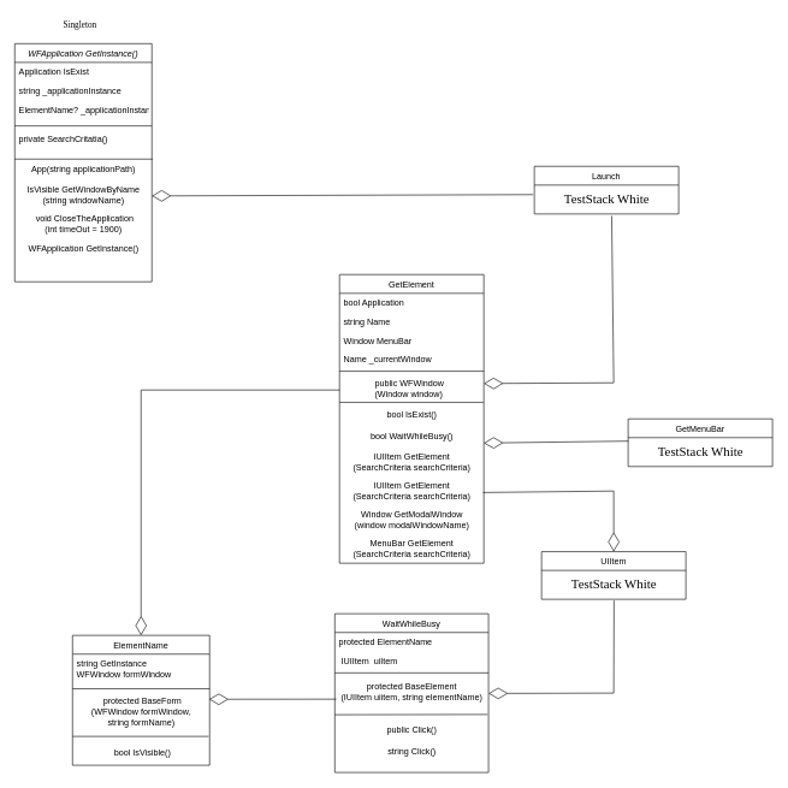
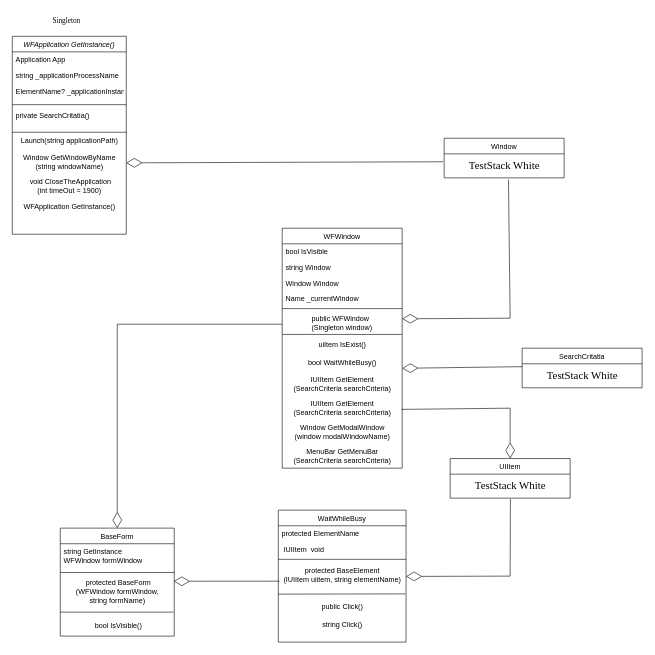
  <mxCell id="0" />
  <mxCell id="1" parent="0" />
  <mxCell id="2" value="WFApplication GetInstance()" style="swimlane;fontStyle=2;align=center;verticalAlign=top;childLayout=stackLayout;horizontal=1;startSize=26;horizontalStack=0;resizeParent=1;resizeLast=0;collapsible=1;marginBottom=0;rounded=0;shadow=0;strokeWidth=1;" parent="1" vertex="1"><mxGeometry x="20" y="60" width="190" height="330" as="geometry"><mxRectangle x="230" y="140" width="160" height="26" as="alternateBounds" /></mxGeometry></mxCell>
- <mxCell id="3" value="Application IsExist" style="text;align=left;verticalAlign=top;spacingLeft=4;spacingRight=4;overflow=hidden;rotatable=0;points=[[0,0.5],[1,0.5]];portConstraint=eastwest;" parent="2" vertex="1"><mxGeometry y="26" width="190" height="26" as="geometry" /></mxCell>
- <mxCell id="4" value="string _applicationInstance" style="text;align=left;verticalAlign=top;spacingLeft=4;spacingRight=4;overflow=hidden;rotatable=0;points=[[0,0.5],[1,0.5]];portConstraint=eastwest;rounded=0;shadow=0;html=0;" parent="2" vertex="1"><mxGeometry y="52" width="190" height="26" as="geometry" /></mxCell>
+ <mxCell id="3" value="Application App" style="text;align=left;verticalAlign=top;spacingLeft=4;spacingRight=4;overflow=hidden;rotatable=0;points=[[0,0.5],[1,0.5]];portConstraint=eastwest;" parent="2" vertex="1"><mxGeometry y="26" width="190" height="26" as="geometry" /></mxCell>
+ <mxCell id="4" value="string _applicationProcessName" style="text;align=left;verticalAlign=top;spacingLeft=4;spacingRight=4;overflow=hidden;rotatable=0;points=[[0,0.5],[1,0.5]];portConstraint=eastwest;rounded=0;shadow=0;html=0;" parent="2" vertex="1"><mxGeometry y="52" width="190" height="26" as="geometry" /></mxCell>
  <mxCell id="5" value="ElementName? _applicationInstance" style="text;align=left;verticalAlign=top;spacingLeft=4;spacingRight=4;overflow=hidden;rotatable=0;points=[[0,0.5],[1,0.5]];portConstraint=eastwest;rounded=0;shadow=0;html=0;" parent="2" vertex="1"><mxGeometry y="78" width="190" height="32" as="geometry" /></mxCell>
  <mxCell id="6" value="" style="line;html=1;strokeWidth=1;align=left;verticalAlign=middle;spacingTop=-1;spacingLeft=3;spacingRight=3;rotatable=0;labelPosition=right;points=[];portConstraint=eastwest;" parent="2" vertex="1"><mxGeometry y="110" width="190" height="8" as="geometry" /></mxCell>
  <mxCell id="7" value="private SearchCritatia()" style="text;align=left;verticalAlign=top;spacingLeft=4;spacingRight=4;overflow=hidden;rotatable=0;points=[[0,0.5],[1,0.5]];portConstraint=eastwest;" parent="2" vertex="1"><mxGeometry y="118" width="190" height="42" as="geometry" /></mxCell>
  <mxCell id="8" value="" style="endArrow=none;html=1;rounded=0;entryX=-0.014;entryY=0.109;entryDx=0;entryDy=0;entryPerimeter=0;" parent="2" edge="1"><mxGeometry width="50" height="50" relative="1" as="geometry"><mxPoint x="191" y="160" as="sourcePoint" /><mxPoint x="-1.137e-13" y="160" as="targetPoint" /></mxGeometry></mxCell>
- <mxCell id="9" value="App(string applicationPath)" style="text;html=1;align=center;verticalAlign=middle;resizable=0;points=[];autosize=1;strokeColor=none;fillColor=none;" parent="2" vertex="1"><mxGeometry y="160" width="190" height="30" as="geometry" /></mxCell>
- <mxCell id="10" value="IsVisible GetWindowByName&lt;br&gt;(string windowName)" style="text;html=1;align=center;verticalAlign=middle;resizable=0;points=[];autosize=1;strokeColor=none;fillColor=none;" parent="2" vertex="1"><mxGeometry y="190" width="190" height="40" as="geometry" /></mxCell>
+ <mxCell id="9" value="Launch(string applicationPath)" style="text;html=1;align=center;verticalAlign=middle;resizable=0;points=[];autosize=1;strokeColor=none;fillColor=none;" parent="2" vertex="1"><mxGeometry y="160" width="190" height="30" as="geometry" /></mxCell>
+ <mxCell id="10" value="Window GetWindowByName&lt;br&gt;(string windowName)" style="text;html=1;align=center;verticalAlign=middle;resizable=0;points=[];autosize=1;strokeColor=none;fillColor=none;" parent="2" vertex="1"><mxGeometry y="190" width="190" height="40" as="geometry" /></mxCell>
  <mxCell id="11" value="&amp;nbsp;void CloseTheApplication&lt;br&gt;(int timeOut = 1900)" style="text;html=1;align=center;verticalAlign=middle;resizable=0;points=[];autosize=1;strokeColor=none;fillColor=none;" parent="2" vertex="1"><mxGeometry y="230" width="190" height="40" as="geometry" /></mxCell>
  <mxCell id="12" value="WFApplication GetInstance()" style="text;html=1;align=center;verticalAlign=middle;resizable=0;points=[];autosize=1;strokeColor=none;fillColor=none;" parent="2" vertex="1"><mxGeometry y="270" width="190" height="30" as="geometry" /></mxCell>
  <mxCell id="13" value="WaitWhileBusy" style="swimlane;fontStyle=0;align=center;verticalAlign=top;childLayout=stackLayout;horizontal=1;startSize=26;horizontalStack=0;resizeParent=1;resizeLast=0;collapsible=1;marginBottom=0;rounded=0;shadow=0;strokeWidth=1;" parent="1" vertex="1"><mxGeometry x="463.5" y="850" width="213" height="220" as="geometry"><mxRectangle x="130" y="380" width="160" height="26" as="alternateBounds" /></mxGeometry></mxCell>
  <mxCell id="14" value="protected ElementName" style="text;align=left;verticalAlign=top;spacingLeft=4;spacingRight=4;overflow=hidden;rotatable=0;points=[[0,0.5],[1,0.5]];portConstraint=eastwest;" parent="13" vertex="1"><mxGeometry y="26" width="213" height="26" as="geometry" /></mxCell>
- <mxCell id="15" value=" IUIItem  uiItem" style="text;align=left;verticalAlign=top;spacingLeft=4;spacingRight=4;overflow=hidden;rotatable=0;points=[[0,0.5],[1,0.5]];portConstraint=eastwest;rounded=0;shadow=0;html=0;" parent="13" vertex="1"><mxGeometry y="52" width="213" height="26" as="geometry" /></mxCell>
+ <mxCell id="15" value=" IUIItem  void" style="text;align=left;verticalAlign=top;spacingLeft=4;spacingRight=4;overflow=hidden;rotatable=0;points=[[0,0.5],[1,0.5]];portConstraint=eastwest;rounded=0;shadow=0;html=0;" parent="13" vertex="1"><mxGeometry y="52" width="213" height="26" as="geometry" /></mxCell>
  <mxCell id="16" value="" style="line;html=1;strokeWidth=1;align=left;verticalAlign=middle;spacingTop=-1;spacingLeft=3;spacingRight=3;rotatable=0;labelPosition=right;points=[];portConstraint=eastwest;" parent="13" vertex="1"><mxGeometry y="78" width="213" height="8" as="geometry" /></mxCell>
  <mxCell id="17" value="&lt;div&gt;protected BaseElement&lt;/div&gt;&lt;div&gt;(IUIItem uiitem, string elementName)&lt;/div&gt;&lt;div&gt;&lt;br&gt;&lt;/div&gt;" style="text;html=1;align=center;verticalAlign=middle;resizable=0;points=[];autosize=1;strokeColor=none;fillColor=none;" parent="13" vertex="1"><mxGeometry y="86" width="213" height="60" as="geometry" /></mxCell>
  <mxCell id="18" value="" style="endArrow=none;html=1;rounded=0;entryX=0.001;entryY=-0.097;entryDx=0;entryDy=0;entryPerimeter=0;exitX=0.994;exitY=0.894;exitDx=0;exitDy=0;exitPerimeter=0;" parent="13" source="17" edge="1"><mxGeometry width="50" height="50" relative="1" as="geometry"><mxPoint x="199" y="140" as="sourcePoint" /><mxPoint y="140" as="targetPoint" /></mxGeometry></mxCell>
  <mxCell id="19" value="public Click()" style="text;html=1;align=center;verticalAlign=middle;resizable=0;points=[];autosize=1;strokeColor=none;fillColor=none;" parent="13" vertex="1"><mxGeometry y="146" width="213" height="30" as="geometry" /></mxCell>
  <mxCell id="20" value="string Click()" style="text;html=1;align=center;verticalAlign=middle;resizable=0;points=[];autosize=1;strokeColor=none;fillColor=none;" parent="13" vertex="1"><mxGeometry y="176" width="213" height="30" as="geometry" /></mxCell>
- <mxCell id="21" value="ElementName" style="swimlane;fontStyle=0;align=center;verticalAlign=top;childLayout=stackLayout;horizontal=1;startSize=26;horizontalStack=0;resizeParent=1;resizeLast=0;collapsible=1;marginBottom=0;rounded=0;shadow=0;strokeWidth=1;" parent="1" vertex="1"><mxGeometry x="100" y="880" width="190" height="180" as="geometry"><mxRectangle x="340" y="380" width="170" height="26" as="alternateBounds" /></mxGeometry></mxCell>
+ <mxCell id="21" value="BaseForm" style="swimlane;fontStyle=0;align=center;verticalAlign=top;childLayout=stackLayout;horizontal=1;startSize=26;horizontalStack=0;resizeParent=1;resizeLast=0;collapsible=1;marginBottom=0;rounded=0;shadow=0;strokeWidth=1;" parent="1" vertex="1"><mxGeometry x="100" y="880" width="190" height="180" as="geometry"><mxRectangle x="340" y="380" width="170" height="26" as="alternateBounds" /></mxGeometry></mxCell>
  <mxCell id="22" value="string GetInstance&#10;WFWindow formWindow&#10;" style="text;align=left;verticalAlign=top;spacingLeft=4;spacingRight=4;overflow=hidden;rotatable=0;points=[[0,0.5],[1,0.5]];portConstraint=eastwest;" parent="21" vertex="1"><mxGeometry y="26" width="190" height="44" as="geometry" /></mxCell>
  <mxCell id="23" value="" style="line;html=1;strokeWidth=1;align=left;verticalAlign=middle;spacingTop=-1;spacingLeft=3;spacingRight=3;rotatable=0;labelPosition=right;points=[];portConstraint=eastwest;" parent="21" vertex="1"><mxGeometry y="70" width="190" height="8" as="geometry" /></mxCell>
  <mxCell id="24" value="&lt;div&gt;&amp;nbsp;protected BaseForm&lt;/div&gt;&lt;div&gt;(WFWindow formWindow,&lt;/div&gt;&lt;div&gt;&amp;nbsp;string formName)&amp;nbsp;&lt;/div&gt;&lt;div&gt;&amp;nbsp; &amp;nbsp; &amp;nbsp;&lt;/div&gt;" style="text;html=1;align=center;verticalAlign=middle;resizable=0;points=[];autosize=1;strokeColor=none;fillColor=none;" parent="21" vertex="1"><mxGeometry y="78" width="190" height="70" as="geometry" /></mxCell>
  <mxCell id="25" value="" style="endArrow=none;html=1;rounded=0;entryX=0.001;entryY=-0.097;entryDx=0;entryDy=0;entryPerimeter=0;exitX=0.993;exitY=0.886;exitDx=0;exitDy=0;exitPerimeter=0;" parent="21" source="24" edge="1"><mxGeometry width="50" height="50" relative="1" as="geometry"><mxPoint x="160" y="140" as="sourcePoint" /><mxPoint y="140" as="targetPoint" /></mxGeometry></mxCell>
  <mxCell id="26" value="&amp;nbsp;bool IsVisible()" style="text;html=1;align=center;verticalAlign=middle;resizable=0;points=[];autosize=1;strokeColor=none;fillColor=none;" parent="21" vertex="1"><mxGeometry y="148" width="190" height="30" as="geometry" /></mxCell>
- <mxCell id="27" value="GetElement" style="swimlane;fontStyle=0;align=center;verticalAlign=top;childLayout=stackLayout;horizontal=1;startSize=26;horizontalStack=0;resizeParent=1;resizeLast=0;collapsible=1;marginBottom=0;rounded=0;shadow=0;strokeWidth=1;" parent="1" vertex="1"><mxGeometry x="470" y="380" width="200" height="400" as="geometry"><mxRectangle x="550" y="140" width="160" height="26" as="alternateBounds" /></mxGeometry></mxCell>
- <mxCell id="28" value="bool Application" style="text;align=left;verticalAlign=top;spacingLeft=4;spacingRight=4;overflow=hidden;rotatable=0;points=[[0,0.5],[1,0.5]];portConstraint=eastwest;" parent="27" vertex="1"><mxGeometry y="26" width="200" height="26" as="geometry" /></mxCell>
- <mxCell id="29" value="string Name" style="text;align=left;verticalAlign=top;spacingLeft=4;spacingRight=4;overflow=hidden;rotatable=0;points=[[0,0.5],[1,0.5]];portConstraint=eastwest;rounded=0;shadow=0;html=0;" parent="27" vertex="1"><mxGeometry y="52" width="200" height="26" as="geometry" /></mxCell>
- <mxCell id="30" value="Window MenuBar" style="text;align=left;verticalAlign=top;spacingLeft=4;spacingRight=4;overflow=hidden;rotatable=0;points=[[0,0.5],[1,0.5]];portConstraint=eastwest;rounded=0;shadow=0;html=0;" parent="27" vertex="1"><mxGeometry y="78" width="200" height="26" as="geometry" /></mxCell>
+ <mxCell id="27" value="WFWindow" style="swimlane;fontStyle=0;align=center;verticalAlign=top;childLayout=stackLayout;horizontal=1;startSize=26;horizontalStack=0;resizeParent=1;resizeLast=0;collapsible=1;marginBottom=0;rounded=0;shadow=0;strokeWidth=1;" parent="1" vertex="1"><mxGeometry x="470" y="380" width="200" height="400" as="geometry"><mxRectangle x="550" y="140" width="160" height="26" as="alternateBounds" /></mxGeometry></mxCell>
+ <mxCell id="28" value="bool IsVisible" style="text;align=left;verticalAlign=top;spacingLeft=4;spacingRight=4;overflow=hidden;rotatable=0;points=[[0,0.5],[1,0.5]];portConstraint=eastwest;" parent="27" vertex="1"><mxGeometry y="26" width="200" height="26" as="geometry" /></mxCell>
+ <mxCell id="29" value="string Window" style="text;align=left;verticalAlign=top;spacingLeft=4;spacingRight=4;overflow=hidden;rotatable=0;points=[[0,0.5],[1,0.5]];portConstraint=eastwest;rounded=0;shadow=0;html=0;" parent="27" vertex="1"><mxGeometry y="52" width="200" height="26" as="geometry" /></mxCell>
+ <mxCell id="30" value="Window Window" style="text;align=left;verticalAlign=top;spacingLeft=4;spacingRight=4;overflow=hidden;rotatable=0;points=[[0,0.5],[1,0.5]];portConstraint=eastwest;rounded=0;shadow=0;html=0;" parent="27" vertex="1"><mxGeometry y="78" width="200" height="26" as="geometry" /></mxCell>
  <mxCell id="31" value="Name _currentWindow" style="text;align=left;verticalAlign=top;spacingLeft=4;spacingRight=4;overflow=hidden;rotatable=0;points=[[0,0.5],[1,0.5]];portConstraint=eastwest;rounded=0;shadow=0;html=0;" parent="27" vertex="1"><mxGeometry y="104" width="200" height="26" as="geometry" /></mxCell>
  <mxCell id="32" value="" style="line;html=1;strokeWidth=1;align=left;verticalAlign=middle;spacingTop=-1;spacingLeft=3;spacingRight=3;rotatable=0;labelPosition=right;points=[];portConstraint=eastwest;" parent="27" vertex="1"><mxGeometry y="130" width="200" height="8" as="geometry" /></mxCell>
- <mxCell id="33" value="             public WFWindow&#10;             (Window window)" style="text;align=left;verticalAlign=top;spacingLeft=4;spacingRight=4;overflow=hidden;rotatable=0;points=[[0,0.5],[1,0.5]];portConstraint=eastwest;" parent="27" vertex="1"><mxGeometry y="138" width="200" height="42" as="geometry" /></mxCell>
- <mxCell id="34" value="bool IsExist()" style="text;html=1;align=center;verticalAlign=middle;resizable=0;points=[];autosize=1;strokeColor=none;fillColor=none;" parent="27" vertex="1"><mxGeometry y="180" width="200" height="30" as="geometry" /></mxCell>
+ <mxCell id="33" value="             public WFWindow&#10;             (Singleton window)" style="text;align=left;verticalAlign=top;spacingLeft=4;spacingRight=4;overflow=hidden;rotatable=0;points=[[0,0.5],[1,0.5]];portConstraint=eastwest;" parent="27" vertex="1"><mxGeometry y="138" width="200" height="42" as="geometry" /></mxCell>
+ <mxCell id="34" value="uiItem IsExist()" style="text;html=1;align=center;verticalAlign=middle;resizable=0;points=[];autosize=1;strokeColor=none;fillColor=none;" parent="27" vertex="1"><mxGeometry y="180" width="200" height="30" as="geometry" /></mxCell>
  <mxCell id="35" value="bool WaitWhileBusy()" style="text;html=1;align=center;verticalAlign=middle;resizable=0;points=[];autosize=1;strokeColor=none;fillColor=none;" parent="27" vertex="1"><mxGeometry y="210" width="200" height="30" as="geometry" /></mxCell>
  <mxCell id="36" value="IUIItem GetElement&lt;br&gt;(SearchCriteria searchCriteria)" style="text;html=1;align=center;verticalAlign=middle;resizable=0;points=[];autosize=1;strokeColor=none;fillColor=none;" parent="27" vertex="1"><mxGeometry y="240" width="200" height="40" as="geometry" /></mxCell>
  <mxCell id="37" value="IUIItem GetElement&lt;br&gt;(SearchCriteria searchCriteria)" style="text;html=1;align=center;verticalAlign=middle;resizable=0;points=[];autosize=1;strokeColor=none;fillColor=none;" parent="27" vertex="1"><mxGeometry y="280" width="200" height="40" as="geometry" /></mxCell>
  <mxCell id="38" value="Window GetModalWindow&lt;br&gt;(window modalWindowName)" style="text;html=1;align=center;verticalAlign=middle;resizable=0;points=[];autosize=1;strokeColor=none;fillColor=none;" parent="27" vertex="1"><mxGeometry y="320" width="200" height="40" as="geometry" /></mxCell>
- <mxCell id="39" value="MenuBar GetElement&lt;br&gt;(SearchCriteria searchCriteria)" style="text;html=1;align=center;verticalAlign=middle;resizable=0;points=[];autosize=1;strokeColor=none;fillColor=none;" parent="27" vertex="1"><mxGeometry y="360" width="200" height="40" as="geometry" /></mxCell>
+ <mxCell id="39" value="MenuBar GetMenuBar&lt;br&gt;(SearchCriteria searchCriteria)" style="text;html=1;align=center;verticalAlign=middle;resizable=0;points=[];autosize=1;strokeColor=none;fillColor=none;" parent="27" vertex="1"><mxGeometry y="360" width="200" height="40" as="geometry" /></mxCell>
  <mxCell id="40" value="" style="endArrow=none;html=1;rounded=0;entryX=0.001;entryY=-0.097;entryDx=0;entryDy=0;entryPerimeter=0;exitX=0.997;exitY=-0.097;exitDx=0;exitDy=0;exitPerimeter=0;" parent="27" source="34" target="34" edge="1"><mxGeometry width="50" height="50" relative="1" as="geometry"><mxPoint x="-130" y="220" as="sourcePoint" /><mxPoint x="-80" y="170" as="targetPoint" /></mxGeometry></mxCell>
  <mxCell id="41" value="&lt;font face=&quot;Times New Roman&quot;&gt;Singleton&lt;/font&gt;" style="text;html=1;align=center;verticalAlign=middle;resizable=0;points=[];autosize=1;strokeColor=none;fillColor=none;" parent="1" vertex="1"><mxGeometry x="75" y="20" width="70" height="30" as="geometry" /></mxCell>
- <mxCell id="42" value="Launch" style="swimlane;fontStyle=0;align=center;verticalAlign=top;childLayout=stackLayout;horizontal=1;startSize=26;horizontalStack=0;resizeParent=1;resizeLast=0;collapsible=1;marginBottom=0;rounded=0;shadow=0;strokeWidth=1;" parent="1" vertex="1"><mxGeometry x="740" y="230" width="200" height="66" as="geometry"><mxRectangle x="550" y="140" width="160" height="26" as="alternateBounds" /></mxGeometry></mxCell>
+ <mxCell id="42" value="Window" style="swimlane;fontStyle=0;align=center;verticalAlign=top;childLayout=stackLayout;horizontal=1;startSize=26;horizontalStack=0;resizeParent=1;resizeLast=0;collapsible=1;marginBottom=0;rounded=0;shadow=0;strokeWidth=1;" parent="1" vertex="1"><mxGeometry x="740" y="230" width="200" height="66" as="geometry"><mxRectangle x="550" y="140" width="160" height="26" as="alternateBounds" /></mxGeometry></mxCell>
  <mxCell id="43" value="&lt;font face=&quot;Georgia&quot; style=&quot;font-size: 18px;&quot;&gt;TestStack White&lt;/font&gt;" style="text;html=1;align=center;verticalAlign=middle;resizable=0;points=[];autosize=1;strokeColor=none;fillColor=none;" parent="42" vertex="1"><mxGeometry y="26" width="200" height="40" as="geometry" /></mxCell>
- <mxCell id="44" value="GetMenuBar" style="swimlane;fontStyle=0;align=center;verticalAlign=top;childLayout=stackLayout;horizontal=1;startSize=26;horizontalStack=0;resizeParent=1;resizeLast=0;collapsible=1;marginBottom=0;rounded=0;shadow=0;strokeWidth=1;" parent="1" vertex="1"><mxGeometry x="870" y="580" width="200" height="66" as="geometry"><mxRectangle x="550" y="140" width="160" height="26" as="alternateBounds" /></mxGeometry></mxCell>
+ <mxCell id="44" value="SearchCritatia" style="swimlane;fontStyle=0;align=center;verticalAlign=top;childLayout=stackLayout;horizontal=1;startSize=26;horizontalStack=0;resizeParent=1;resizeLast=0;collapsible=1;marginBottom=0;rounded=0;shadow=0;strokeWidth=1;" parent="1" vertex="1"><mxGeometry x="870" y="580" width="200" height="66" as="geometry"><mxRectangle x="550" y="140" width="160" height="26" as="alternateBounds" /></mxGeometry></mxCell>
  <mxCell id="45" value="&lt;font face=&quot;Georgia&quot; style=&quot;font-size: 18px;&quot;&gt;TestStack White&lt;/font&gt;" style="text;html=1;align=center;verticalAlign=middle;resizable=0;points=[];autosize=1;strokeColor=none;fillColor=none;" parent="44" vertex="1"><mxGeometry y="26" width="200" height="40" as="geometry" /></mxCell>
  <mxCell id="46" value="UIItem" style="swimlane;fontStyle=0;align=center;verticalAlign=top;childLayout=stackLayout;horizontal=1;startSize=26;horizontalStack=0;resizeParent=1;resizeLast=0;collapsible=1;marginBottom=0;rounded=0;shadow=0;strokeWidth=1;" parent="1" vertex="1"><mxGeometry x="750" y="764" width="200" height="66" as="geometry"><mxRectangle x="550" y="140" width="160" height="26" as="alternateBounds" /></mxGeometry></mxCell>
  <mxCell id="47" value="&lt;font face=&quot;Georgia&quot; style=&quot;font-size: 18px;&quot;&gt;TestStack White&lt;/font&gt;" style="text;html=1;align=center;verticalAlign=middle;resizable=0;points=[];autosize=1;strokeColor=none;fillColor=none;" parent="46" vertex="1"><mxGeometry y="26" width="200" height="40" as="geometry" /></mxCell>
  <mxCell id="48" value="" style="endArrow=diamondThin;endFill=0;endSize=24;html=1;rounded=0;exitX=0.01;exitY=0.54;exitDx=0;exitDy=0;exitPerimeter=0;entryX=0.996;entryY=0.151;entryDx=0;entryDy=0;entryPerimeter=0;" parent="1" source="17" target="24" edge="1"><mxGeometry width="160" relative="1" as="geometry"><mxPoint x="230" y="780" as="sourcePoint" /><mxPoint x="390" y="780" as="targetPoint" /></mxGeometry></mxCell>
  <mxCell id="49" value="" style="endArrow=diamondThin;endFill=0;endSize=24;html=1;rounded=0;exitX=0.01;exitY=0.54;exitDx=0;exitDy=0;exitPerimeter=0;entryX=0.5;entryY=0;entryDx=0;entryDy=0;" parent="1" target="21" edge="1"><mxGeometry width="160" relative="1" as="geometry"><mxPoint x="470" y="540" as="sourcePoint" /><mxPoint x="293" y="541" as="targetPoint" /><Array as="points"><mxPoint x="195" y="540" /></Array></mxGeometry></mxCell>
  <mxCell id="50" value="" style="endArrow=diamondThin;endFill=0;endSize=24;html=1;rounded=0;exitX=0.502;exitY=1.04;exitDx=0;exitDy=0;exitPerimeter=0;entryX=0.996;entryY=0.151;entryDx=0;entryDy=0;entryPerimeter=0;" edge="1" parent="1" source="47"><mxGeometry width="160" relative="1" as="geometry"><mxPoint x="853.5" y="959.5" as="sourcePoint" /><mxPoint x="676.5" y="960.5" as="targetPoint" /><Array as="points"><mxPoint x="850" y="960" /></Array></mxGeometry></mxCell>
  <mxCell id="51" value="" style="endArrow=diamondThin;endFill=0;endSize=24;html=1;rounded=0;exitX=0.536;exitY=1.07;exitDx=0;exitDy=0;exitPerimeter=0;entryX=0.996;entryY=0.151;entryDx=0;entryDy=0;entryPerimeter=0;" edge="1" parent="1" source="43"><mxGeometry width="160" relative="1" as="geometry"><mxPoint x="847" y="530" as="sourcePoint" /><mxPoint x="670" y="531" as="targetPoint" /><Array as="points"><mxPoint x="850" y="530" /></Array></mxGeometry></mxCell>
  <mxCell id="52" value="" style="endArrow=diamondThin;endFill=0;endSize=24;html=1;rounded=0;exitX=-0.008;exitY=0.33;exitDx=0;exitDy=0;exitPerimeter=0;" edge="1" parent="1" source="43"><mxGeometry width="160" relative="1" as="geometry"><mxPoint x="384" y="270" as="sourcePoint" /><mxPoint x="210" y="271" as="targetPoint" /></mxGeometry></mxCell>
  <mxCell id="53" value="" style="endArrow=diamondThin;endFill=0;endSize=24;html=1;rounded=0;exitX=0.002;exitY=0.12;exitDx=0;exitDy=0;exitPerimeter=0;entryX=0.996;entryY=0.151;entryDx=0;entryDy=0;entryPerimeter=0;" edge="1" parent="1" source="45"><mxGeometry width="160" relative="1" as="geometry"><mxPoint x="847" y="612.5" as="sourcePoint" /><mxPoint x="670" y="613.5" as="targetPoint" /></mxGeometry></mxCell>
  <mxCell id="54" value="" style="endArrow=diamondThin;endFill=0;endSize=24;html=1;rounded=0;exitX=0.994;exitY=0.55;exitDx=0;exitDy=0;exitPerimeter=0;entryX=0.5;entryY=0;entryDx=0;entryDy=0;" edge="1" parent="1" source="37" target="46"><mxGeometry width="160" relative="1" as="geometry"><mxPoint x="516" y="1018" as="sourcePoint" /><mxPoint x="339" y="1019" as="targetPoint" /><Array as="points"><mxPoint x="850" y="680" /></Array></mxGeometry></mxCell>
